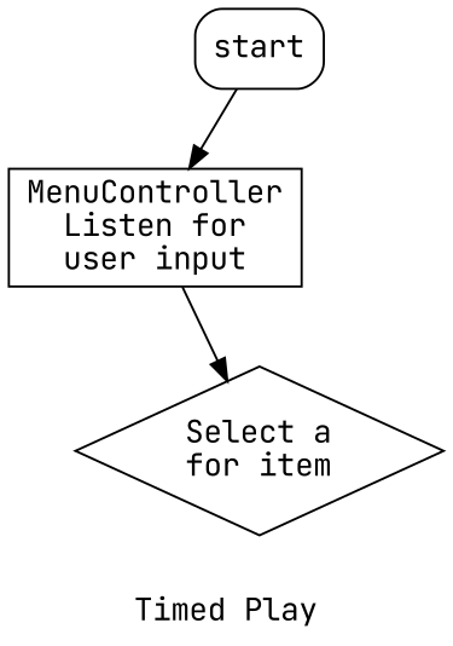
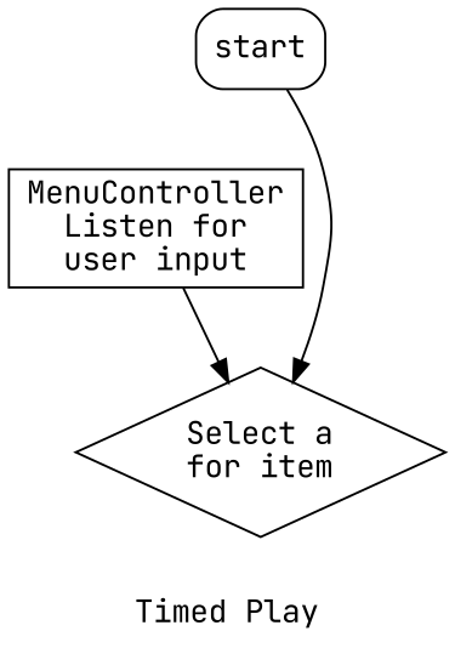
  digraph {
    fontname="JetBrains Mono"
    label="Timed Play"
    node [fontname="JetBrains Mono"]
    edge [fontname="JetBrains Mono"]
    start [shape=box style=rounded]
    n2 [label="MenuController\nListen for\nuser input" shape="“box”"]
    n3 [label="Select a\nfor item" shape=diamond]
-   start -> n2
+   start -> n3
    n2 -> n3
  }
